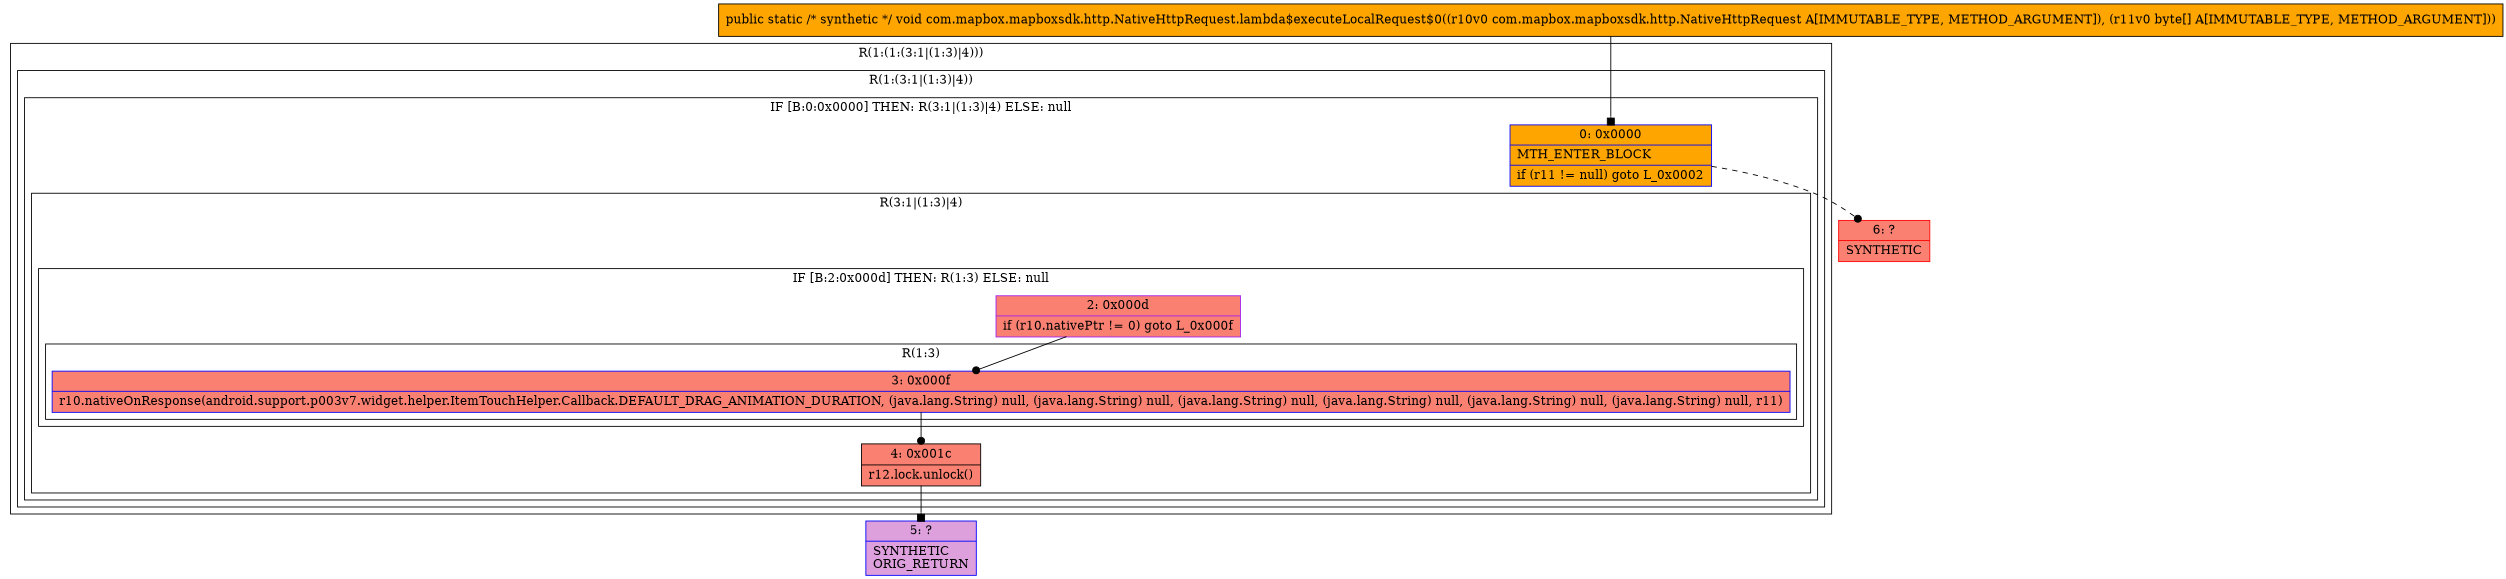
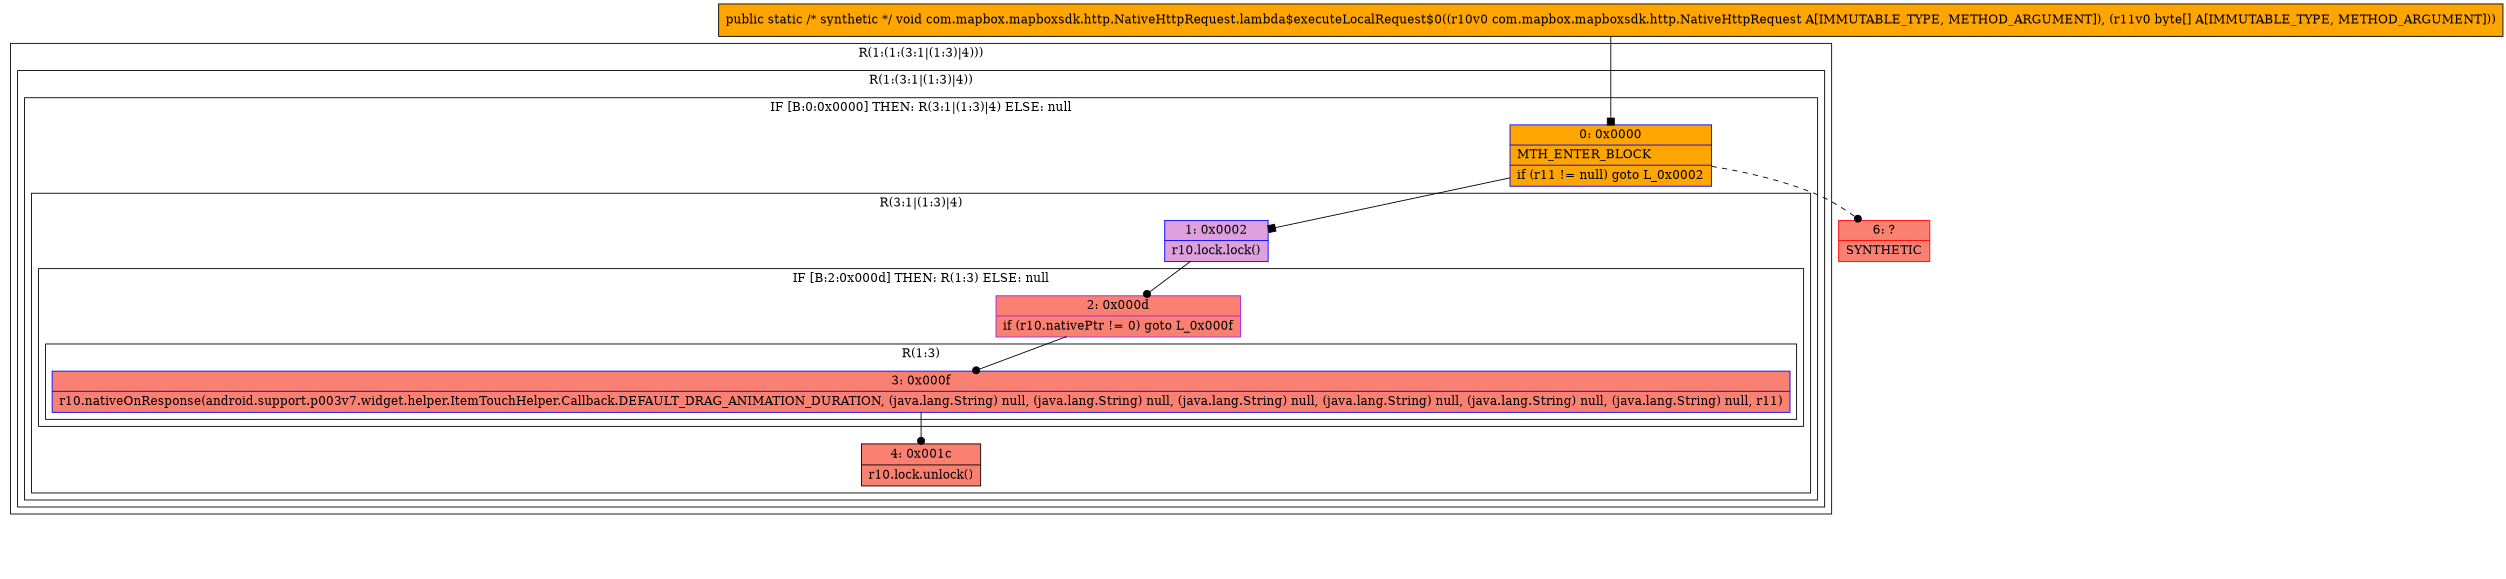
  digraph {
    node [color=blue fillcolor=salmon shape=record style=filled]
    edge [arrowhead=dot]
    n1 [label="{3\:\ 0x000f|r10.nativeOnResponse(android.support.p003v7.widget.helper.ItemTouchHelper.Callback.DEFAULT_DRAG_ANIMATION_DURATION, (java.lang.String) null, (java.lang.String) null, (java.lang.String) null, (java.lang.String) null, (java.lang.String) null, (java.lang.String) null, r11)\l}"]
    n2 [color=purple label="{2\:\ 0x000d|if (r10.nativePtr != 0) goto L_0x000f\l}"]
-   n4 [color=black label="{4\:\ 0x001c|r12.lock.unlock()\l}"]
+   n3 [fillcolor=plum label="{1\:\ 0x0002|r10.lock.lock()\l}"]
+   n4 [color=black label="{4\:\ 0x001c|r10.lock.unlock()\l}"]
    n5 [fillcolor=orange label="{0\:\ 0x0000|MTH_ENTER_BLOCK\l|if (r11 != null) goto L_0x0002\l}"]
-   n6 [fillcolor=plum label="{5\:\ ?|SYNTHETIC\lORIG_RETURN\l}"]
    n7 [color=red label="{6\:\ ?|SYNTHETIC\l}"]
    n8 [color=black fillcolor=orange label="{public static \/* synthetic *\/ void com.mapbox.mapboxsdk.http.NativeHttpRequest.lambda$executeLocalRequest$0((r10v0 com.mapbox.mapboxsdk.http.NativeHttpRequest A[IMMUTABLE_TYPE, METHOD_ARGUMENT]), (r11v0 byte[] A[IMMUTABLE_TYPE, METHOD_ARGUMENT])) }"]
    subgraph cluster_1 {
      label="R(1:(1:(3:1|(1:3)|4)))"
      subgraph cluster_2 {
        label="R(1:(3:1|(1:3)|4))"
        subgraph cluster_3 {
          label="IF [B:0:0x0000] THEN: R(3:1|(1:3)|4) ELSE: null"
          n5
          subgraph cluster_4 {
            label="R(3:1|(1:3)|4)"
+           n3
            n4
            subgraph cluster_5 {
              label="IF [B:2:0x000d] THEN: R(1:3) ELSE: null"
              n2
              subgraph cluster_6 {
                label="R(1:3)"
                n1
              }
            }
          }
        }
      }
    }
    n1 -> n4
    n2 -> n1
-   n4 -> n6 [arrowhead=box]
+   n3 -> n2
+   n5 -> n3 [arrowhead=box]
    n5 -> n7 [style=dashed]
    n8 -> n5 [arrowhead=box]
  }
